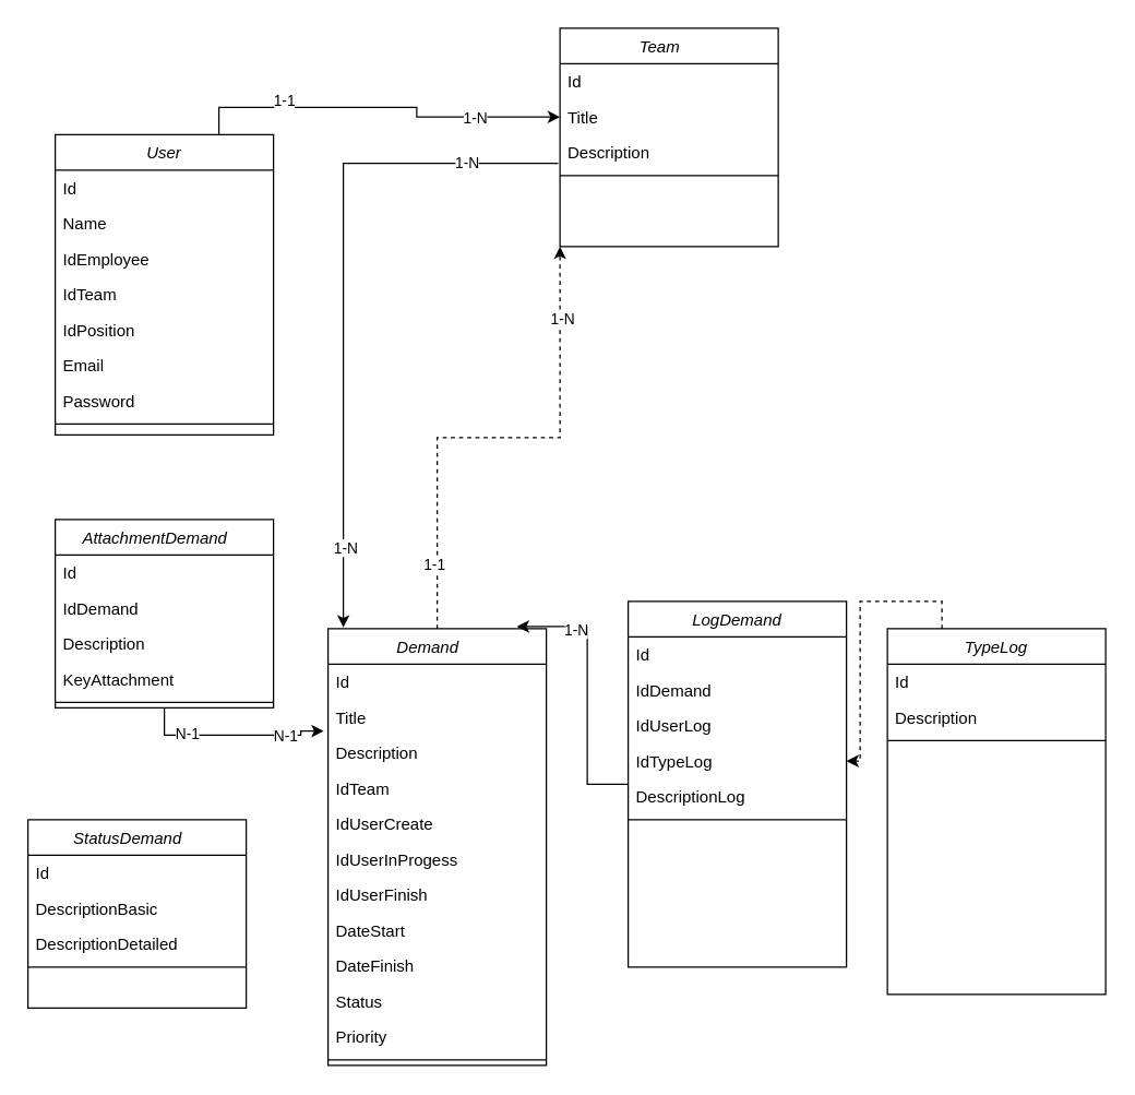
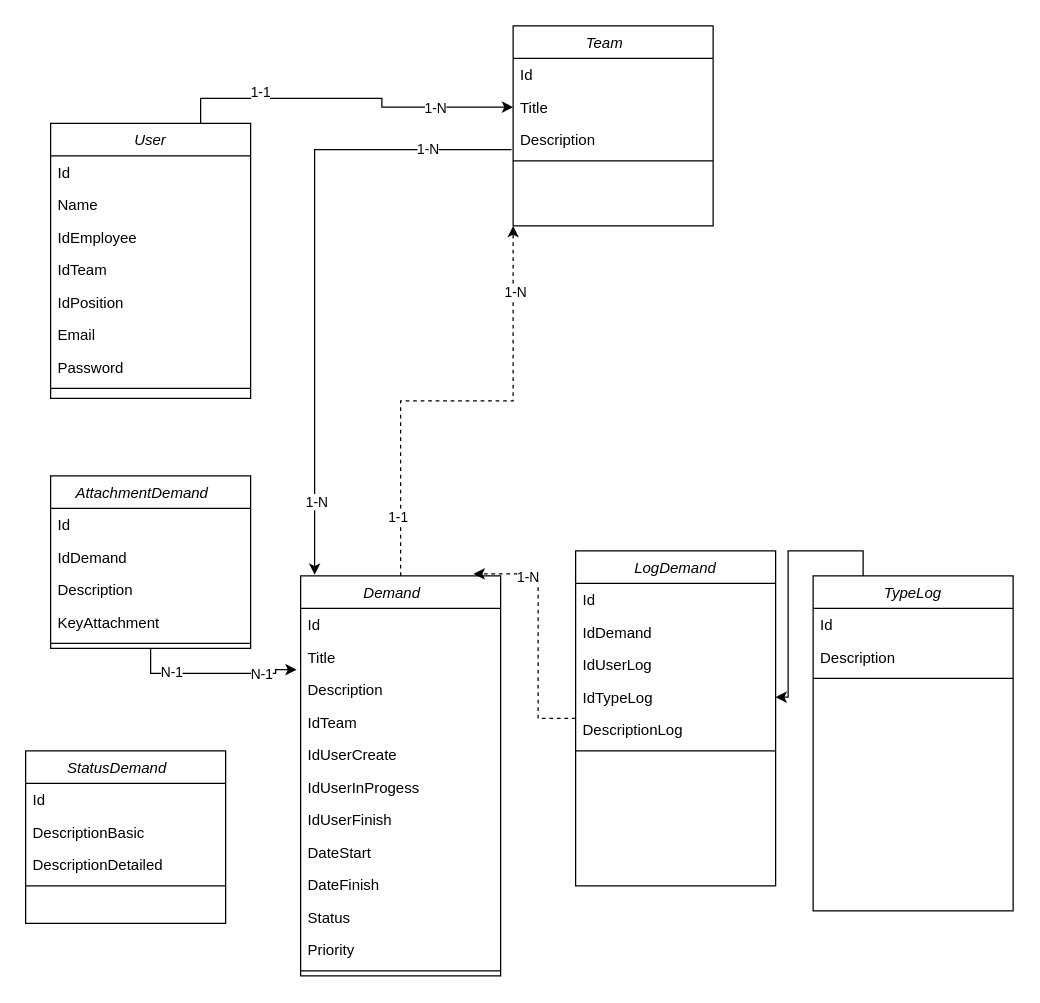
  <mxCell id="0" />
  <mxCell id="1" parent="0" />
  <mxCell id="2" style="edgeStyle=orthogonalEdgeStyle;rounded=0;orthogonalLoop=1;jettySize=auto;html=1;exitX=0.5;exitY=0;exitDx=0;exitDy=0;entryX=0;entryY=1;entryDx=0;entryDy=0;dashed=1;" edge="1" parent="1" source="5" target="44"><mxGeometry relative="1" as="geometry"><mxPoint x="360" y="180" as="targetPoint" /></mxGeometry></mxCell>
  <mxCell id="3" value="1-1" style="edgeLabel;html=1;align=center;verticalAlign=middle;resizable=0;points=[];" vertex="1" connectable="0" parent="2"><mxGeometry x="-0.741" y="3" relative="1" as="geometry"><mxPoint as="offset" /></mxGeometry></mxCell>
  <mxCell id="4" value="1-N" style="edgeLabel;html=1;align=center;verticalAlign=middle;resizable=0;points=[];" vertex="1" connectable="0" parent="2"><mxGeometry x="0.718" y="-1" relative="1" as="geometry"><mxPoint as="offset" /></mxGeometry></mxCell>
  <mxCell id="5" value="Demand    " style="swimlane;fontStyle=2;align=center;verticalAlign=top;childLayout=stackLayout;horizontal=1;startSize=26;horizontalStack=0;resizeParent=1;resizeLast=0;collapsible=1;marginBottom=0;rounded=0;shadow=0;strokeWidth=1;" parent="1" vertex="1"><mxGeometry x="240" y="460" width="160" height="320" as="geometry"><mxRectangle x="20" y="40" width="160" height="26" as="alternateBounds" /></mxGeometry></mxCell>
  <mxCell id="6" value="Id" style="text;align=left;verticalAlign=top;spacingLeft=4;spacingRight=4;overflow=hidden;rotatable=0;points=[[0,0.5],[1,0.5]];portConstraint=eastwest;" parent="5" vertex="1"><mxGeometry y="26" width="160" height="26" as="geometry" /></mxCell>
  <mxCell id="7" value="Title" style="text;align=left;verticalAlign=top;spacingLeft=4;spacingRight=4;overflow=hidden;rotatable=0;points=[[0,0.5],[1,0.5]];portConstraint=eastwest;rounded=0;shadow=0;html=0;" parent="5" vertex="1"><mxGeometry y="52" width="160" height="26" as="geometry" /></mxCell>
  <mxCell id="8" value="Description" style="text;align=left;verticalAlign=top;spacingLeft=4;spacingRight=4;overflow=hidden;rotatable=0;points=[[0,0.5],[1,0.5]];portConstraint=eastwest;" vertex="1" parent="5"><mxGeometry y="78" width="160" height="26" as="geometry" /></mxCell>
  <mxCell id="9" value="IdTeam" style="text;align=left;verticalAlign=top;spacingLeft=4;spacingRight=4;overflow=hidden;rotatable=0;points=[[0,0.5],[1,0.5]];portConstraint=eastwest;" vertex="1" parent="5"><mxGeometry y="104" width="160" height="26" as="geometry" /></mxCell>
  <mxCell id="10" value="IdUserCreate" style="text;align=left;verticalAlign=top;spacingLeft=4;spacingRight=4;overflow=hidden;rotatable=0;points=[[0,0.5],[1,0.5]];portConstraint=eastwest;rounded=0;shadow=0;html=0;" vertex="1" parent="5"><mxGeometry y="130" width="160" height="26" as="geometry" /></mxCell>
  <mxCell id="11" value="IdUserInProgess    " style="text;align=left;verticalAlign=top;spacingLeft=4;spacingRight=4;overflow=hidden;rotatable=0;points=[[0,0.5],[1,0.5]];portConstraint=eastwest;rounded=0;shadow=0;html=0;" vertex="1" parent="5"><mxGeometry y="156" width="160" height="26" as="geometry" /></mxCell>
  <mxCell id="12" value="IdUserFinish&#10;    &#10;" style="text;align=left;verticalAlign=top;spacingLeft=4;spacingRight=4;overflow=hidden;rotatable=0;points=[[0,0.5],[1,0.5]];portConstraint=eastwest;rounded=0;shadow=0;html=0;" vertex="1" parent="5"><mxGeometry y="182" width="160" height="26" as="geometry" /></mxCell>
  <mxCell id="13" value="DateStart" style="text;align=left;verticalAlign=top;spacingLeft=4;spacingRight=4;overflow=hidden;rotatable=0;points=[[0,0.5],[1,0.5]];portConstraint=eastwest;rounded=0;shadow=0;html=0;" parent="5" vertex="1"><mxGeometry y="208" width="160" height="26" as="geometry" /></mxCell>
  <mxCell id="14" value="DateFinish    " style="text;align=left;verticalAlign=top;spacingLeft=4;spacingRight=4;overflow=hidden;rotatable=0;points=[[0,0.5],[1,0.5]];portConstraint=eastwest;" parent="5" vertex="1"><mxGeometry y="234" width="160" height="26" as="geometry" /></mxCell>
  <mxCell id="15" value="Status" style="text;align=left;verticalAlign=top;spacingLeft=4;spacingRight=4;overflow=hidden;rotatable=0;points=[[0,0.5],[1,0.5]];portConstraint=eastwest;" vertex="1" parent="5"><mxGeometry y="260" width="160" height="26" as="geometry" /></mxCell>
  <mxCell id="16" value="Priority" style="text;align=left;verticalAlign=top;spacingLeft=4;spacingRight=4;overflow=hidden;rotatable=0;points=[[0,0.5],[1,0.5]];portConstraint=eastwest;" vertex="1" parent="5"><mxGeometry y="286" width="160" height="26" as="geometry" /></mxCell>
  <mxCell id="17" value="" style="line;html=1;strokeWidth=1;align=left;verticalAlign=middle;spacingTop=-1;spacingLeft=3;spacingRight=3;rotatable=0;labelPosition=right;points=[];portConstraint=eastwest;" parent="5" vertex="1"><mxGeometry y="312" width="160" height="8" as="geometry" /></mxCell>
  <mxCell id="18" style="edgeStyle=orthogonalEdgeStyle;rounded=0;orthogonalLoop=1;jettySize=auto;html=1;exitX=0.75;exitY=0;exitDx=0;exitDy=0;entryX=0;entryY=0.5;entryDx=0;entryDy=0;" edge="1" parent="1" source="21" target="46"><mxGeometry relative="1" as="geometry"><mxPoint x="440" y="130" as="targetPoint" /></mxGeometry></mxCell>
  <mxCell id="19" value="1-1&lt;div&gt;&lt;br&gt;&lt;/div&gt;" style="edgeLabel;html=1;align=center;verticalAlign=middle;resizable=0;points=[];" vertex="1" connectable="0" parent="18"><mxGeometry x="-0.526" y="-1" relative="1" as="geometry"><mxPoint x="1" as="offset" /></mxGeometry></mxCell>
  <mxCell id="20" value="1&lt;span style=&quot;background-color: light-dark(#ffffff, var(--ge-dark-color, #121212)); color: light-dark(rgb(0, 0, 0), rgb(255, 255, 255));&quot;&gt;-N&lt;/span&gt;" style="edgeLabel;html=1;align=center;verticalAlign=middle;resizable=0;points=[];" vertex="1" connectable="0" parent="18"><mxGeometry x="0.544" relative="1" as="geometry"><mxPoint as="offset" /></mxGeometry></mxCell>
  <mxCell id="21" value="User" style="swimlane;fontStyle=2;align=center;verticalAlign=top;childLayout=stackLayout;horizontal=1;startSize=26;horizontalStack=0;resizeParent=1;resizeLast=0;collapsible=1;marginBottom=0;rounded=0;shadow=0;strokeWidth=1;" vertex="1" parent="1"><mxGeometry x="40" y="98" width="160" height="220" as="geometry"><mxRectangle x="20" y="40" width="160" height="26" as="alternateBounds" /></mxGeometry></mxCell>
  <mxCell id="22" value="Id" style="text;align=left;verticalAlign=top;spacingLeft=4;spacingRight=4;overflow=hidden;rotatable=0;points=[[0,0.5],[1,0.5]];portConstraint=eastwest;" vertex="1" parent="21"><mxGeometry y="26" width="160" height="26" as="geometry" /></mxCell>
  <mxCell id="23" value="Name" style="text;align=left;verticalAlign=top;spacingLeft=4;spacingRight=4;overflow=hidden;rotatable=0;points=[[0,0.5],[1,0.5]];portConstraint=eastwest;rounded=0;shadow=0;html=0;" vertex="1" parent="21"><mxGeometry y="52" width="160" height="26" as="geometry" /></mxCell>
  <mxCell id="24" value="IdEmployee" style="text;align=left;verticalAlign=top;spacingLeft=4;spacingRight=4;overflow=hidden;rotatable=0;points=[[0,0.5],[1,0.5]];portConstraint=eastwest;rounded=0;shadow=0;html=0;" vertex="1" parent="21"><mxGeometry y="78" width="160" height="26" as="geometry" /></mxCell>
  <mxCell id="25" value="IdTeam    " style="text;align=left;verticalAlign=top;spacingLeft=4;spacingRight=4;overflow=hidden;rotatable=0;points=[[0,0.5],[1,0.5]];portConstraint=eastwest;rounded=0;shadow=0;html=0;" vertex="1" parent="21"><mxGeometry y="104" width="160" height="26" as="geometry" /></mxCell>
  <mxCell id="26" value="IdPosition    " style="text;align=left;verticalAlign=top;spacingLeft=4;spacingRight=4;overflow=hidden;rotatable=0;points=[[0,0.5],[1,0.5]];portConstraint=eastwest;" vertex="1" parent="21"><mxGeometry y="130" width="160" height="26" as="geometry" /></mxCell>
  <mxCell id="27" value="Email    " style="text;align=left;verticalAlign=top;spacingLeft=4;spacingRight=4;overflow=hidden;rotatable=0;points=[[0,0.5],[1,0.5]];portConstraint=eastwest;" vertex="1" parent="21"><mxGeometry y="156" width="160" height="26" as="geometry" /></mxCell>
  <mxCell id="28" value="Password" style="text;align=left;verticalAlign=top;spacingLeft=4;spacingRight=4;overflow=hidden;rotatable=0;points=[[0,0.5],[1,0.5]];portConstraint=eastwest;" vertex="1" parent="21"><mxGeometry y="182" width="160" height="26" as="geometry" /></mxCell>
  <mxCell id="29" value="" style="line;html=1;strokeWidth=1;align=left;verticalAlign=middle;spacingTop=-1;spacingLeft=3;spacingRight=3;rotatable=0;labelPosition=right;points=[];portConstraint=eastwest;" vertex="1" parent="21"><mxGeometry y="208" width="160" height="8" as="geometry" /></mxCell>
  <mxCell id="30" value="LogDemand&#10;" style="swimlane;fontStyle=2;align=center;verticalAlign=top;childLayout=stackLayout;horizontal=1;startSize=26;horizontalStack=0;resizeParent=1;resizeLast=0;collapsible=1;marginBottom=0;rounded=0;shadow=0;strokeWidth=1;" vertex="1" parent="1"><mxGeometry x="460" y="440" width="160" height="268" as="geometry"><mxRectangle x="20" y="40" width="160" height="26" as="alternateBounds" /></mxGeometry></mxCell>
  <mxCell id="31" value="Id" style="text;align=left;verticalAlign=top;spacingLeft=4;spacingRight=4;overflow=hidden;rotatable=0;points=[[0,0.5],[1,0.5]];portConstraint=eastwest;" vertex="1" parent="30"><mxGeometry y="26" width="160" height="26" as="geometry" /></mxCell>
  <mxCell id="32" value="IdDemand&#10;" style="text;align=left;verticalAlign=top;spacingLeft=4;spacingRight=4;overflow=hidden;rotatable=0;points=[[0,0.5],[1,0.5]];portConstraint=eastwest;rounded=0;shadow=0;html=0;" vertex="1" parent="30"><mxGeometry y="52" width="160" height="26" as="geometry" /></mxCell>
  <mxCell id="33" value="IdUserLog    &#10;" style="text;align=left;verticalAlign=top;spacingLeft=4;spacingRight=4;overflow=hidden;rotatable=0;points=[[0,0.5],[1,0.5]];portConstraint=eastwest;rounded=0;shadow=0;html=0;" vertex="1" parent="30"><mxGeometry y="78" width="160" height="26" as="geometry" /></mxCell>
  <mxCell id="34" value="IdTypeLog    " style="text;align=left;verticalAlign=top;spacingLeft=4;spacingRight=4;overflow=hidden;rotatable=0;points=[[0,0.5],[1,0.5]];portConstraint=eastwest;rounded=0;shadow=0;html=0;" vertex="1" parent="30"><mxGeometry y="104" width="160" height="26" as="geometry" /></mxCell>
  <mxCell id="35" value="DescriptionLog&#10;    &#10;" style="text;align=left;verticalAlign=top;spacingLeft=4;spacingRight=4;overflow=hidden;rotatable=0;points=[[0,0.5],[1,0.5]];portConstraint=eastwest;rounded=0;shadow=0;html=0;" vertex="1" parent="30"><mxGeometry y="130" width="160" height="26" as="geometry" /></mxCell>
  <mxCell id="36" value="" style="line;html=1;strokeWidth=1;align=left;verticalAlign=middle;spacingTop=-1;spacingLeft=3;spacingRight=3;rotatable=0;labelPosition=right;points=[];portConstraint=eastwest;" vertex="1" parent="30"><mxGeometry y="156" width="160" height="8" as="geometry" /></mxCell>
- <mxCell id="37" style="edgeStyle=orthogonalEdgeStyle;rounded=0;orthogonalLoop=1;jettySize=auto;html=1;entryX=0.865;entryY=-0.005;entryDx=0;entryDy=0;entryPerimeter=0;" edge="1" parent="1" source="30" target="5"><mxGeometry relative="1" as="geometry" /></mxCell>
+ <mxCell id="37" style="edgeStyle=orthogonalEdgeStyle;rounded=0;orthogonalLoop=1;jettySize=auto;html=1;entryX=0.865;entryY=-0.005;entryDx=0;entryDy=0;entryPerimeter=0;dashed=1;" edge="1" parent="1" source="30" target="5"><mxGeometry relative="1" as="geometry" /></mxCell>
  <mxCell id="38" value="1-N" style="edgeLabel;html=1;align=center;verticalAlign=middle;resizable=0;points=[];" vertex="1" connectable="0" parent="37"><mxGeometry x="0.573" y="2" relative="1" as="geometry"><mxPoint x="1" as="offset" /></mxGeometry></mxCell>
- <mxCell id="39" style="edgeStyle=orthogonalEdgeStyle;rounded=0;orthogonalLoop=1;jettySize=auto;html=1;exitX=0.25;exitY=0;exitDx=0;exitDy=0;entryX=1;entryY=0.5;entryDx=0;entryDy=0;dashed=1;" edge="1" parent="1" source="40" target="34"><mxGeometry relative="1" as="geometry" /></mxCell>
+ <mxCell id="39" style="edgeStyle=orthogonalEdgeStyle;rounded=0;orthogonalLoop=1;jettySize=auto;html=1;exitX=0.25;exitY=0;exitDx=0;exitDy=0;entryX=1;entryY=0.5;entryDx=0;entryDy=0;" edge="1" parent="1" source="40" target="34"><mxGeometry relative="1" as="geometry" /></mxCell>
  <mxCell id="40" value="TypeLog&#10;&#10;" style="swimlane;fontStyle=2;align=center;verticalAlign=top;childLayout=stackLayout;horizontal=1;startSize=26;horizontalStack=0;resizeParent=1;resizeLast=0;collapsible=1;marginBottom=0;rounded=0;shadow=0;strokeWidth=1;" vertex="1" parent="1"><mxGeometry x="650" y="460" width="160" height="268" as="geometry"><mxRectangle x="20" y="40" width="160" height="26" as="alternateBounds" /></mxGeometry></mxCell>
  <mxCell id="41" value="Id" style="text;align=left;verticalAlign=top;spacingLeft=4;spacingRight=4;overflow=hidden;rotatable=0;points=[[0,0.5],[1,0.5]];portConstraint=eastwest;" vertex="1" parent="40"><mxGeometry y="26" width="160" height="26" as="geometry" /></mxCell>
  <mxCell id="42" value="Description" style="text;align=left;verticalAlign=top;spacingLeft=4;spacingRight=4;overflow=hidden;rotatable=0;points=[[0,0.5],[1,0.5]];portConstraint=eastwest;rounded=0;shadow=0;html=0;" vertex="1" parent="40"><mxGeometry y="52" width="160" height="26" as="geometry" /></mxCell>
  <mxCell id="43" value="" style="line;html=1;strokeWidth=1;align=left;verticalAlign=middle;spacingTop=-1;spacingLeft=3;spacingRight=3;rotatable=0;labelPosition=right;points=[];portConstraint=eastwest;" vertex="1" parent="40"><mxGeometry y="78" width="160" height="8" as="geometry" /></mxCell>
  <mxCell id="44" value="Team    " style="swimlane;fontStyle=2;align=center;verticalAlign=top;childLayout=stackLayout;horizontal=1;startSize=26;horizontalStack=0;resizeParent=1;resizeLast=0;collapsible=1;marginBottom=0;rounded=0;shadow=0;strokeWidth=1;" vertex="1" parent="1"><mxGeometry x="410" y="20" width="160" height="160" as="geometry"><mxRectangle x="20" y="40" width="160" height="26" as="alternateBounds" /></mxGeometry></mxCell>
  <mxCell id="45" value="Id" style="text;align=left;verticalAlign=top;spacingLeft=4;spacingRight=4;overflow=hidden;rotatable=0;points=[[0,0.5],[1,0.5]];portConstraint=eastwest;" vertex="1" parent="44"><mxGeometry y="26" width="160" height="26" as="geometry" /></mxCell>
  <mxCell id="46" value="Title" style="text;align=left;verticalAlign=top;spacingLeft=4;spacingRight=4;overflow=hidden;rotatable=0;points=[[0,0.5],[1,0.5]];portConstraint=eastwest;rounded=0;shadow=0;html=0;" vertex="1" parent="44"><mxGeometry y="52" width="160" height="26" as="geometry" /></mxCell>
  <mxCell id="47" value="Description" style="text;align=left;verticalAlign=top;spacingLeft=4;spacingRight=4;overflow=hidden;rotatable=0;points=[[0,0.5],[1,0.5]];portConstraint=eastwest;" vertex="1" parent="44"><mxGeometry y="78" width="160" height="26" as="geometry" /></mxCell>
  <mxCell id="48" value="" style="line;html=1;strokeWidth=1;align=left;verticalAlign=middle;spacingTop=-1;spacingLeft=3;spacingRight=3;rotatable=0;labelPosition=right;points=[];portConstraint=eastwest;" vertex="1" parent="44"><mxGeometry y="104" width="160" height="8" as="geometry" /></mxCell>
  <mxCell id="49" value="AttachmentDemand    " style="swimlane;fontStyle=2;align=center;verticalAlign=top;childLayout=stackLayout;horizontal=1;startSize=26;horizontalStack=0;resizeParent=1;resizeLast=0;collapsible=1;marginBottom=0;rounded=0;shadow=0;strokeWidth=1;" vertex="1" parent="1"><mxGeometry x="40" y="380" width="160" height="138" as="geometry"><mxRectangle x="20" y="40" width="160" height="26" as="alternateBounds" /></mxGeometry></mxCell>
  <mxCell id="50" value="Id" style="text;align=left;verticalAlign=top;spacingLeft=4;spacingRight=4;overflow=hidden;rotatable=0;points=[[0,0.5],[1,0.5]];portConstraint=eastwest;" vertex="1" parent="49"><mxGeometry y="26" width="160" height="26" as="geometry" /></mxCell>
  <mxCell id="51" value="IdDemand&#10;" style="text;align=left;verticalAlign=top;spacingLeft=4;spacingRight=4;overflow=hidden;rotatable=0;points=[[0,0.5],[1,0.5]];portConstraint=eastwest;rounded=0;shadow=0;html=0;" vertex="1" parent="49"><mxGeometry y="52" width="160" height="26" as="geometry" /></mxCell>
  <mxCell id="52" value="Description" style="text;align=left;verticalAlign=top;spacingLeft=4;spacingRight=4;overflow=hidden;rotatable=0;points=[[0,0.5],[1,0.5]];portConstraint=eastwest;rounded=0;shadow=0;html=0;" vertex="1" parent="49"><mxGeometry y="78" width="160" height="26" as="geometry" /></mxCell>
  <mxCell id="53" value="KeyAttachment" style="text;align=left;verticalAlign=top;spacingLeft=4;spacingRight=4;overflow=hidden;rotatable=0;points=[[0,0.5],[1,0.5]];portConstraint=eastwest;rounded=0;shadow=0;html=0;" vertex="1" parent="49"><mxGeometry y="104" width="160" height="26" as="geometry" /></mxCell>
  <mxCell id="54" value="" style="line;html=1;strokeWidth=1;align=left;verticalAlign=middle;spacingTop=-1;spacingLeft=3;spacingRight=3;rotatable=0;labelPosition=right;points=[];portConstraint=eastwest;" vertex="1" parent="49"><mxGeometry y="130" width="160" height="8" as="geometry" /></mxCell>
  <mxCell id="55" style="edgeStyle=orthogonalEdgeStyle;rounded=0;orthogonalLoop=1;jettySize=auto;html=1;entryX=-0.02;entryY=-0.115;entryDx=0;entryDy=0;entryPerimeter=0;" edge="1" parent="1" source="49" target="8"><mxGeometry relative="1" as="geometry" /></mxCell>
  <mxCell id="56" value="N-1" style="edgeLabel;html=1;align=center;verticalAlign=middle;resizable=0;points=[];" vertex="1" connectable="0" parent="55"><mxGeometry x="-0.488" y="2" relative="1" as="geometry"><mxPoint as="offset" /></mxGeometry></mxCell>
  <mxCell id="57" value="N&lt;span style=&quot;background-color: light-dark(#ffffff, var(--ge-dark-color, #121212)); color: light-dark(rgb(0, 0, 0), rgb(255, 255, 255));&quot;&gt;-1&lt;/span&gt;" style="edgeLabel;html=1;align=center;verticalAlign=middle;resizable=0;points=[];" vertex="1" connectable="0" parent="55"><mxGeometry x="0.542" relative="1" as="geometry"><mxPoint as="offset" /></mxGeometry></mxCell>
  <mxCell id="58" style="edgeStyle=orthogonalEdgeStyle;rounded=0;orthogonalLoop=1;jettySize=auto;html=1;exitX=-0.008;exitY=0.808;exitDx=0;exitDy=0;entryX=0.07;entryY=-0.003;entryDx=0;entryDy=0;entryPerimeter=0;exitPerimeter=0;" edge="1" parent="1" source="47" target="5"><mxGeometry relative="1" as="geometry"><mxPoint x="230" y="60" as="sourcePoint" /><mxPoint x="270" y="460" as="targetPoint" /></mxGeometry></mxCell>
  <mxCell id="59" value="1-N" style="edgeLabel;html=1;align=center;verticalAlign=middle;resizable=0;points=[];" vertex="1" connectable="0" parent="58"><mxGeometry x="-0.73" y="-1" relative="1" as="geometry"><mxPoint as="offset" /></mxGeometry></mxCell>
  <mxCell id="60" value="1&lt;span style=&quot;background-color: light-dark(#ffffff, var(--ge-dark-color, #121212)); color: light-dark(rgb(0, 0, 0), rgb(255, 255, 255));&quot;&gt;-N&lt;/span&gt;" style="edgeLabel;html=1;align=center;verticalAlign=middle;resizable=0;points=[];" vertex="1" connectable="0" parent="58"><mxGeometry x="0.765" y="1" relative="1" as="geometry"><mxPoint as="offset" /></mxGeometry></mxCell>
  <mxCell id="61" value="StatusDemand    " style="swimlane;fontStyle=2;align=center;verticalAlign=top;childLayout=stackLayout;horizontal=1;startSize=26;horizontalStack=0;resizeParent=1;resizeLast=0;collapsible=1;marginBottom=0;rounded=0;shadow=0;strokeWidth=1;" vertex="1" parent="1"><mxGeometry x="20" y="600" width="160" height="138" as="geometry"><mxRectangle x="20" y="40" width="160" height="26" as="alternateBounds" /></mxGeometry></mxCell>
  <mxCell id="62" value="Id" style="text;align=left;verticalAlign=top;spacingLeft=4;spacingRight=4;overflow=hidden;rotatable=0;points=[[0,0.5],[1,0.5]];portConstraint=eastwest;" vertex="1" parent="61"><mxGeometry y="26" width="160" height="26" as="geometry" /></mxCell>
  <mxCell id="63" value="DescriptionBasic    " style="text;align=left;verticalAlign=top;spacingLeft=4;spacingRight=4;overflow=hidden;rotatable=0;points=[[0,0.5],[1,0.5]];portConstraint=eastwest;rounded=0;shadow=0;html=0;" vertex="1" parent="61"><mxGeometry y="52" width="160" height="26" as="geometry" /></mxCell>
  <mxCell id="64" value="DescriptionDetailed  " style="text;align=left;verticalAlign=top;spacingLeft=4;spacingRight=4;overflow=hidden;rotatable=0;points=[[0,0.5],[1,0.5]];portConstraint=eastwest;rounded=0;shadow=0;html=0;" vertex="1" parent="61"><mxGeometry y="78" width="160" height="26" as="geometry" /></mxCell>
  <mxCell id="65" value="" style="line;html=1;strokeWidth=1;align=left;verticalAlign=middle;spacingTop=-1;spacingLeft=3;spacingRight=3;rotatable=0;labelPosition=right;points=[];portConstraint=eastwest;" vertex="1" parent="61"><mxGeometry y="104" width="160" height="8" as="geometry" /></mxCell>
